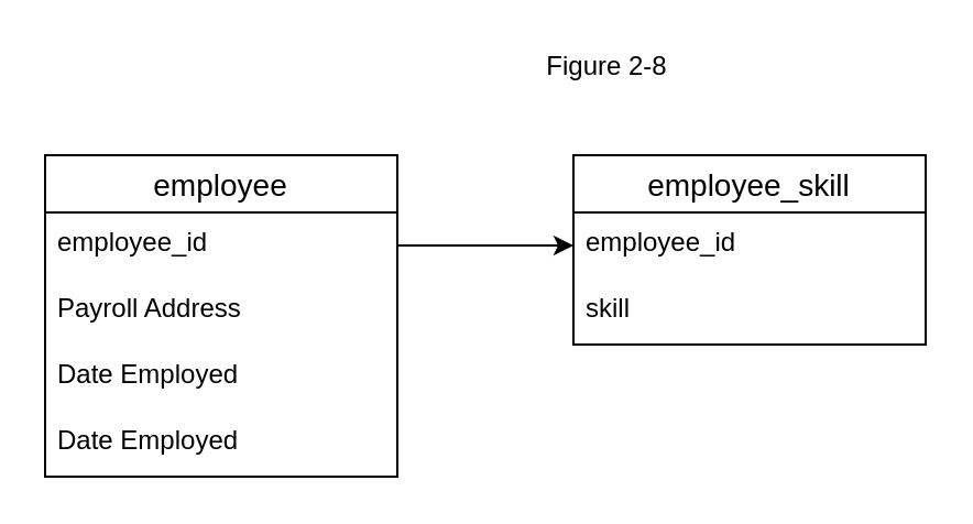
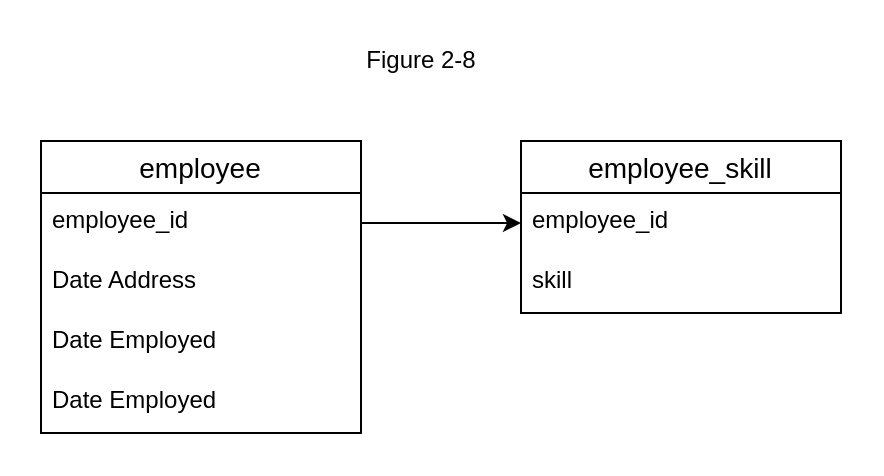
  <mxCell id="0" />
  <mxCell id="1" parent="0" />
  <mxCell id="2" value="employee" style="swimlane;fontStyle=0;childLayout=stackLayout;horizontal=1;startSize=26;horizontalStack=0;resizeParent=1;resizeParentMax=0;resizeLast=0;collapsible=1;marginBottom=0;align=center;fontSize=14;" parent="1" vertex="1"><mxGeometry x="20" y="70" width="160" height="146" as="geometry" /></mxCell>
  <mxCell id="3" value="employee_id" style="text;strokeColor=none;fillColor=none;spacingLeft=4;spacingRight=4;overflow=hidden;rotatable=0;points=[[0,0.5],[1,0.5]];portConstraint=eastwest;fontSize=12;" parent="2" vertex="1"><mxGeometry y="26" width="160" height="30" as="geometry" /></mxCell>
- <mxCell id="4" value="Payroll Address " style="text;strokeColor=none;fillColor=none;spacingLeft=4;spacingRight=4;overflow=hidden;rotatable=0;points=[[0,0.5],[1,0.5]];portConstraint=eastwest;fontSize=12;" parent="2" vertex="1"><mxGeometry y="56" width="160" height="30" as="geometry" /></mxCell>
+ <mxCell id="4" value="Date Address " style="text;strokeColor=none;fillColor=none;spacingLeft=4;spacingRight=4;overflow=hidden;rotatable=0;points=[[0,0.5],[1,0.5]];portConstraint=eastwest;fontSize=12;" parent="2" vertex="1"><mxGeometry y="56" width="160" height="30" as="geometry" /></mxCell>
  <mxCell id="5" value="Date Employed" style="text;strokeColor=none;fillColor=none;spacingLeft=4;spacingRight=4;overflow=hidden;rotatable=0;points=[[0,0.5],[1,0.5]];portConstraint=eastwest;fontSize=12;" vertex="1" parent="2"><mxGeometry y="86" width="160" height="30" as="geometry" /></mxCell>
  <mxCell id="6" value="Date Employed" style="text;strokeColor=none;fillColor=none;spacingLeft=4;spacingRight=4;overflow=hidden;rotatable=0;points=[[0,0.5],[1,0.5]];portConstraint=eastwest;fontSize=12;" parent="2" vertex="1"><mxGeometry y="116" width="160" height="30" as="geometry" /></mxCell>
  <mxCell id="7" value="employee_skill" style="swimlane;fontStyle=0;childLayout=stackLayout;horizontal=1;startSize=26;horizontalStack=0;resizeParent=1;resizeParentMax=0;resizeLast=0;collapsible=1;marginBottom=0;align=center;fontSize=14;" vertex="1" parent="1"><mxGeometry x="260" y="70" width="160" height="86" as="geometry" /></mxCell>
  <mxCell id="8" value="employee_id" style="text;strokeColor=none;fillColor=none;spacingLeft=4;spacingRight=4;overflow=hidden;rotatable=0;points=[[0,0.5],[1,0.5]];portConstraint=eastwest;fontSize=12;" vertex="1" parent="7"><mxGeometry y="26" width="160" height="30" as="geometry" /></mxCell>
  <mxCell id="9" value="skill" style="text;strokeColor=none;fillColor=none;spacingLeft=4;spacingRight=4;overflow=hidden;rotatable=0;points=[[0,0.5],[1,0.5]];portConstraint=eastwest;fontSize=12;" vertex="1" parent="7"><mxGeometry y="56" width="160" height="30" as="geometry" /></mxCell>
  <mxCell id="10" value="" style="edgeStyle=orthogonalEdgeStyle;rounded=0;orthogonalLoop=1;jettySize=auto;html=1;" edge="1" parent="1" source="3" target="8"><mxGeometry relative="1" as="geometry" /></mxCell>
- <mxCell id="11" value="Figure 2-8" style="text;html=1;resizable=0;autosize=1;align=center;verticalAlign=middle;points=[];fillColor=none;strokeColor=none;rounded=0;" vertex="1" parent="1"><mxGeometry x="235" y="20" width="80" height="20" as="geometry" /></mxCell>
+ <mxCell id="11" value="Figure 2-8" style="text;html=1;resizable=0;autosize=1;align=center;verticalAlign=middle;points=[];fillColor=none;strokeColor=none;rounded=0;" vertex="1" parent="1"><mxGeometry x="170" y="20" width="80" height="20" as="geometry" /></mxCell>
